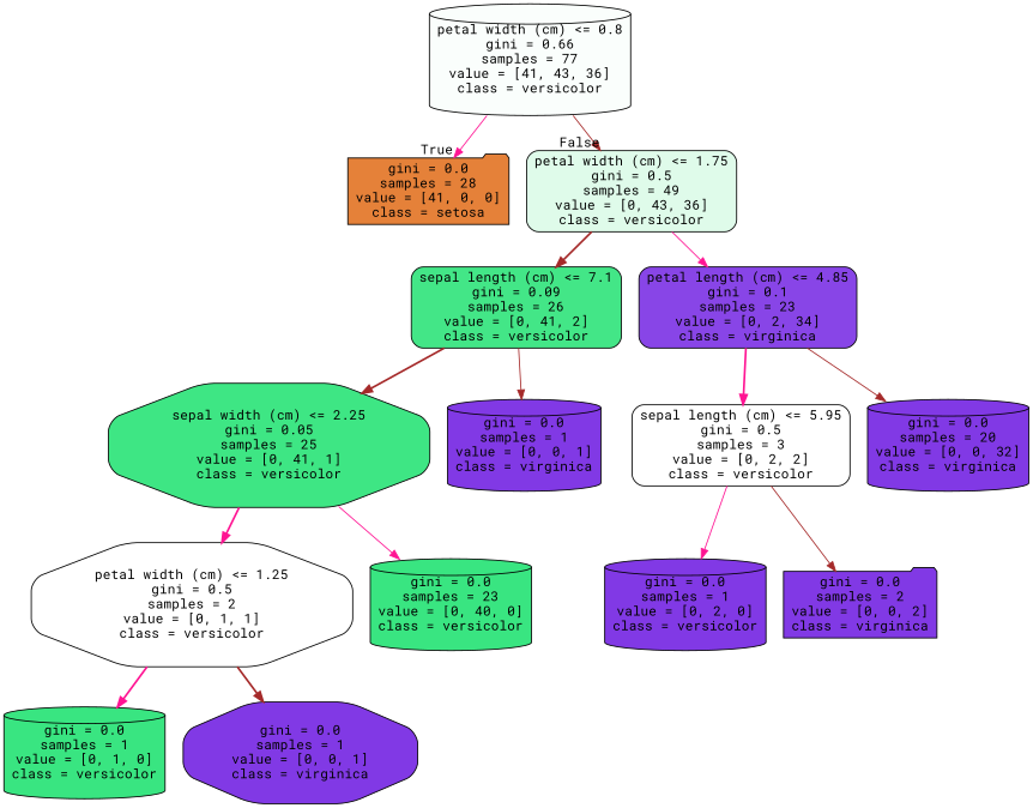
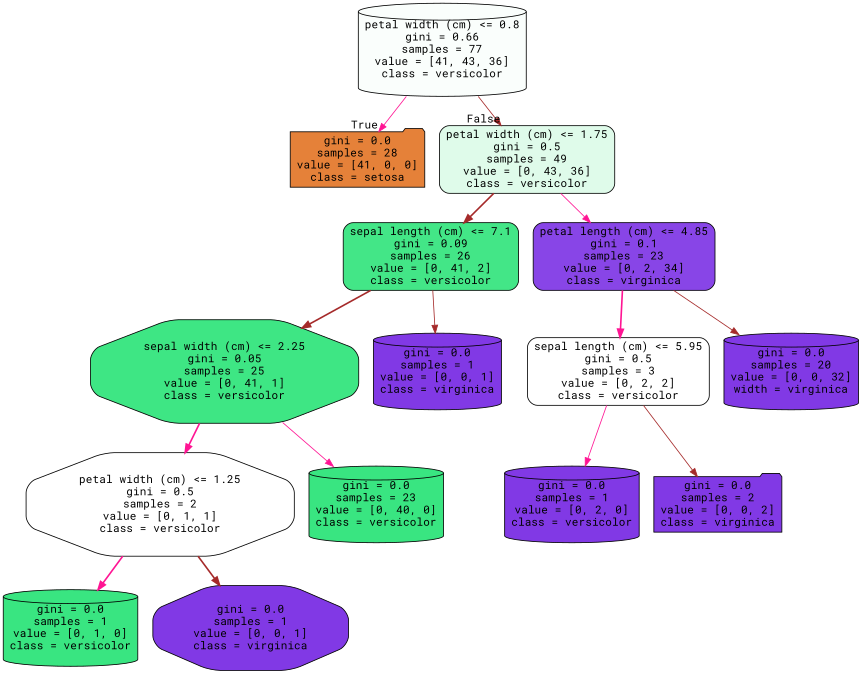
  digraph {
    fontname="Roboto Mono"
    node [color=black fillcolor="#8139e5" fontname="Roboto Mono" shape=cylinder style="filled, rounded"]
    edge [color=deeppink fontname="Roboto Mono" style=solid]
    n1 [fillcolor="#fafefc" label="petal width (cm) <= 0.8\ngini = 0.66\nsamples = 77\nvalue = [41, 43, 36]\nclass = versicolor"]
    n2 [fillcolor="#e58139" label="gini = 0.0\nsamples = 28\nvalue = [41, 0, 0]\nclass = setosa" shape=folder]
    n3 [fillcolor="#dffbea" label="petal width (cm) <= 1.75\ngini = 0.5\nsamples = 49\nvalue = [0, 43, 36]\nclass = versicolor" shape=box]
    n4 [fillcolor="#43e687" label="sepal length (cm) <= 7.1\ngini = 0.09\nsamples = 26\nvalue = [0, 41, 2]\nclass = versicolor" shape=box]
    n5 [fillcolor="#8845e7" label="petal length (cm) <= 4.85\ngini = 0.1\nsamples = 23\nvalue = [0, 2, 34]\nclass = virginica" shape=box]
    n6 [fillcolor="#3ee684" label="sepal width (cm) <= 2.25\ngini = 0.05\nsamples = 25\nvalue = [0, 41, 1]\nclass = versicolor" shape=octagon]
    n7 [label="gini = 0.0\nsamples = 1\nvalue = [0, 0, 1]\nclass = virginica"]
    n8 [fillcolor="#ffffff" label="sepal length (cm) <= 5.95\ngini = 0.5\nsamples = 3\nvalue = [0, 2, 2]\nclass = versicolor" shape=box]
-   n9 [label="gini = 0.0\nsamples = 20\nvalue = [0, 0, 32]\nclass = virginica"]
+   n9 [label="gini = 0.0\nsamples = 20\nvalue = [0, 0, 32]\nwidth = virginica"]
    n10 [fillcolor="#ffffff" label="petal width (cm) <= 1.25\ngini = 0.5\nsamples = 2\nvalue = [0, 1, 1]\nclass = versicolor" shape=octagon]
    n11 [fillcolor="#39e581" label="gini = 0.0\nsamples = 23\nvalue = [0, 40, 0]\nclass = versicolor"]
    n12 [fillcolor="#39e581" label="gini = 0.0\nsamples = 1\nvalue = [0, 1, 0]\nclass = versicolor"]
    n13 [label="gini = 0.0\nsamples = 1\nvalue = [0, 0, 1]\nclass = virginica" shape=octagon]
    n14 [label="gini = 0.0\nsamples = 1\nvalue = [0, 2, 0]\nclass = versicolor"]
    n15 [label="gini = 0.0\nsamples = 2\nvalue = [0, 0, 2]\nclass = virginica" shape=folder]
    n1 -> n2 [headlabel=True labelangle=45 labeldistance=2.5]
    n1 -> n3 [color=brown headlabel=False labelangle=-45 labeldistance=2.5]
    n3 -> n4 [color=brown style=bold]
    n3 -> n5
    n4 -> n6 [color=brown style=bold]
    n4 -> n7 [color=brown]
    n5 -> n8 [style=bold]
    n5 -> n9 [color=brown]
    n6 -> n10 [style=bold]
    n6 -> n11
    n8 -> n14
    n8 -> n15 [color=brown]
    n10 -> n12 [style=bold]
    n10 -> n13 [color=brown style=bold]
  }
